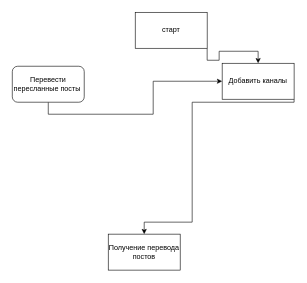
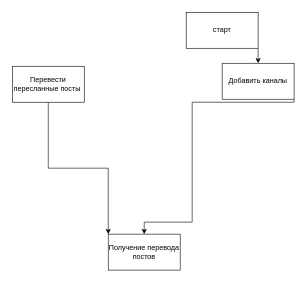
  <mxCell id="0" />
  <mxCell id="1" parent="0" />
  <mxCell id="2" style="edgeStyle=orthogonalEdgeStyle;rounded=0;orthogonalLoop=1;jettySize=auto;html=1;exitX=1;exitY=1;exitDx=0;exitDy=0;entryX=0.5;entryY=0;entryDx=0;entryDy=0;" parent="1" source="3" target="5" edge="1"><mxGeometry relative="1" as="geometry"><Array as="points" /></mxGeometry></mxCell>
- <mxCell id="3" value="старт" style="rounded=0;whiteSpace=wrap;html=1;" parent="1" vertex="1"><mxGeometry x="225" y="20" width="120" height="60" as="geometry" /></mxCell>
+ <mxCell id="3" value="старт" style="rounded=0;whiteSpace=wrap;html=1;" parent="1" vertex="1"><mxGeometry x="310" y="20" width="120" height="60" as="geometry" /></mxCell>
  <mxCell id="4" style="edgeStyle=orthogonalEdgeStyle;rounded=0;orthogonalLoop=1;jettySize=auto;html=1;exitX=1;exitY=1;exitDx=0;exitDy=0;" parent="1" source="5" edge="1"><mxGeometry relative="1" as="geometry"><mxPoint x="240" y="390" as="targetPoint" /><Array as="points"><mxPoint x="490" y="170" /><mxPoint x="320" y="170" /><mxPoint x="320" y="370" /><mxPoint x="240" y="370" /></Array></mxGeometry></mxCell>
  <mxCell id="5" value="Добавить каналы" style="rounded=0;whiteSpace=wrap;html=1;" parent="1" vertex="1"><mxGeometry x="370" y="105" width="120" height="60" as="geometry" /></mxCell>
- <mxCell id="6" style="edgeStyle=orthogonalEdgeStyle;rounded=0;orthogonalLoop=1;jettySize=auto;html=1;exitX=0.5;exitY=1;exitDx=0;exitDy=0;" parent="1" source="7" target="5" edge="1"><mxGeometry relative="1" as="geometry" /></mxCell>
- <mxCell id="7" value="Перевести пересланные посты&lt;span style=&quot;background-color: initial;&quot;&gt;&amp;nbsp;&lt;/span&gt;" style="whiteSpace=wrap;html=1;rounded=1;" parent="1" vertex="1"><mxGeometry x="20" y="110" width="120" height="60" as="geometry" /></mxCell>
+ <mxCell id="6" style="edgeStyle=orthogonalEdgeStyle;rounded=0;orthogonalLoop=1;jettySize=auto;html=1;exitX=0.5;exitY=1;exitDx=0;exitDy=0;entryX=0;entryY=0;entryDx=0;entryDy=0;" parent="1" source="7" target="8" edge="1"><mxGeometry relative="1" as="geometry" /></mxCell>
+ <mxCell id="7" value="Перевести пересланные посты&lt;span style=&quot;background-color: initial;&quot;&gt;&amp;nbsp;&lt;/span&gt;" style="rounded=0;whiteSpace=wrap;html=1;" parent="1" vertex="1"><mxGeometry x="20" y="110" width="120" height="60" as="geometry" /></mxCell>
  <mxCell id="8" value="Получение перевода постов" style="rounded=0;whiteSpace=wrap;html=1;" parent="1" vertex="1"><mxGeometry x="180" y="390" width="120" height="60" as="geometry" /></mxCell>
